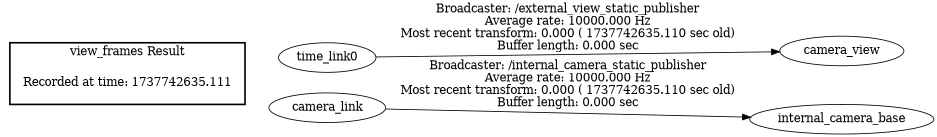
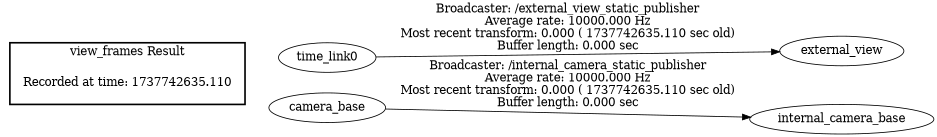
  digraph {
    rankdir=LR
-   "Recorded at time: 1737742635.110" [shape=plaintext label="Recorded at time: 1737742635.111"]
+   "Recorded at time: 1737742635.110" [shape=plaintext]
    n2 [label=time_link0]
-   camera_base [label=camera_link]
-   external_view [label=camera_view]
+   camera_base
+   external_view
    internal_camera_base
    subgraph cluster_1 {
      color=black
      label="view_frames Result"
      style=bold
      "Recorded at time: 1737742635.110"
    }
    "Recorded at time: 1737742635.110" -> n2 [style=invis]
    "Recorded at time: 1737742635.110" -> camera_base [style=invis]
    n2 -> external_view [label="Broadcaster: /external_view_static_publisher\nAverage rate: 10000.000 Hz\nMost recent transform: 0.000 ( 1737742635.110 sec old)\nBuffer length: 0.000 sec\n"]
    camera_base -> internal_camera_base [label="Broadcaster: /internal_camera_static_publisher\nAverage rate: 10000.000 Hz\nMost recent transform: 0.000 ( 1737742635.110 sec old)\nBuffer length: 0.000 sec\n"]
  }
